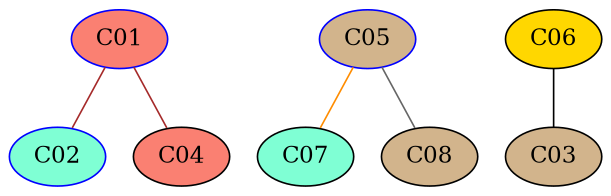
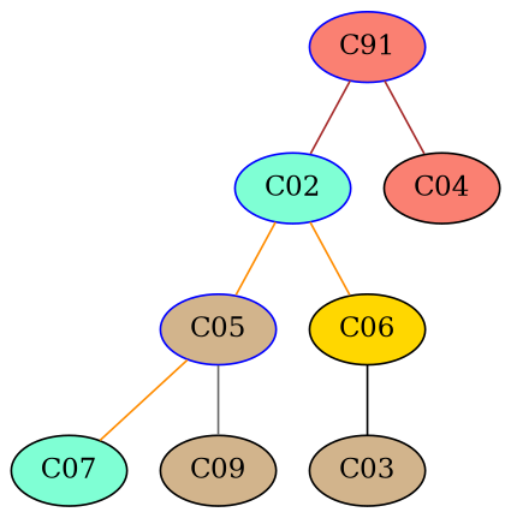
  strict graph {
    node [color=blank fillcolor=tan style=filled]
    edge [color=darkorange]
-   n1 [color=blue fillcolor=salmon label=C01]
+   n1 [color=blue fillcolor=salmon label=C91]
    n2 [color=blue fillcolor=aquamarine label=C02]
    n3 [fillcolor=salmon label=C04]
    n4 [color=blue label=C05]
    n5 [fillcolor=gold label=C06]
    n6 [label=C03]
    n7 [fillcolor=aquamarine label=C07]
-   n8 [label=C08]
+   n8 [label=C09]
    n1 -- n2 [color=brown]
    n1 -- n3 [color=brown]
+   n2 -- n4
+   n2 -- n5
    n4 -- n7
    n4 -- n8 [color=gray40]
    n5 -- n6 [color=black]
  }
